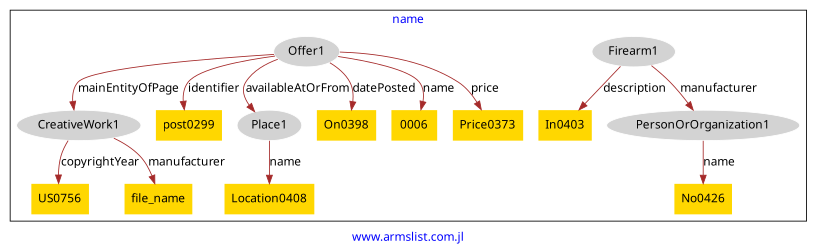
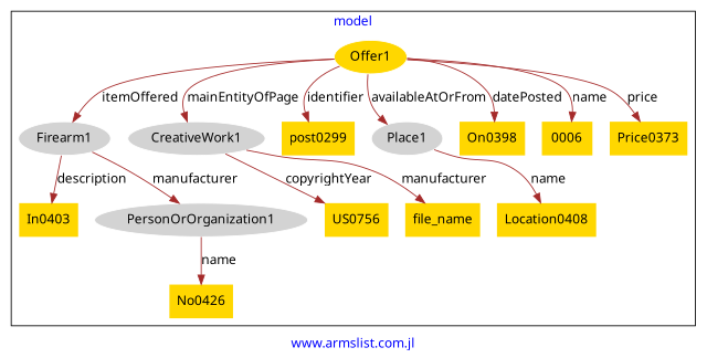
  digraph {
    fontcolor=blue
    fontname="Noto Sans"
    label="www.armslist.com.jl"
    remincross=true
    node [fillcolor=gold fontname="Noto Sans" style=filled shape=plaintext]
    edge [color=brown fontcolor=black fontname="Noto Sans"]
    n1 [color=white fillcolor=lightgray label=Firearm1 shape=""]
    n2 [label=In0403]
    n3 [color=white fillcolor=lightgray label=PersonOrOrganization1 shape=""]
    n4 [label=No0426]
    n5 [color=white fillcolor=lightgray label=CreativeWork1 shape=""]
    n6 [label=US0756]
    n7 [label=file_name]
-   n8 [color=white fillcolor=lightgray label=Offer1 shape=""]
+   n8 [color=white label=Offer1 shape=""]
    n9 [label=post0299]
    n10 [color=white fillcolor=lightgray label=Place1 shape=""]
    n11 [label=On0398]
    n12 [label=0006]
    n13 [label=Price0373]
    n14 [label=Location0408]
    subgraph cluster_1 {
-     label=name
+     label=model
      n1
      n2
      n3
      n4
      n5
      n6
      n7
      n8
      n9
      n10
      n11
      n12
      n13
      n14
    }
    n1 -> n2 [label=description]
    n1 -> n3 [label=manufacturer]
    n3 -> n4 [label=name]
    n5 -> n6 [label=copyrightYear]
    n5 -> n7 [label=manufacturer]
+   n8 -> n1 [label=itemOffered]
    n8 -> n5 [label=mainEntityOfPage]
    n8 -> n9 [label=identifier]
    n8 -> n10 [label=availableAtOrFrom]
    n8 -> n11 [label=datePosted]
    n8 -> n12 [label=name]
    n8 -> n13 [label=price]
    n10 -> n14 [label=name]
  }
